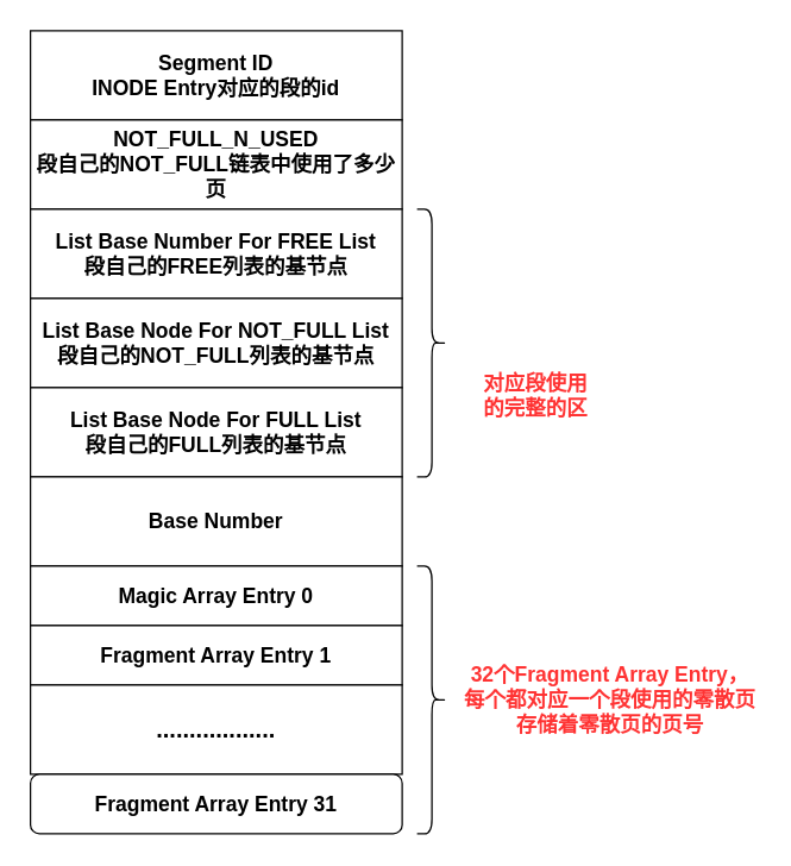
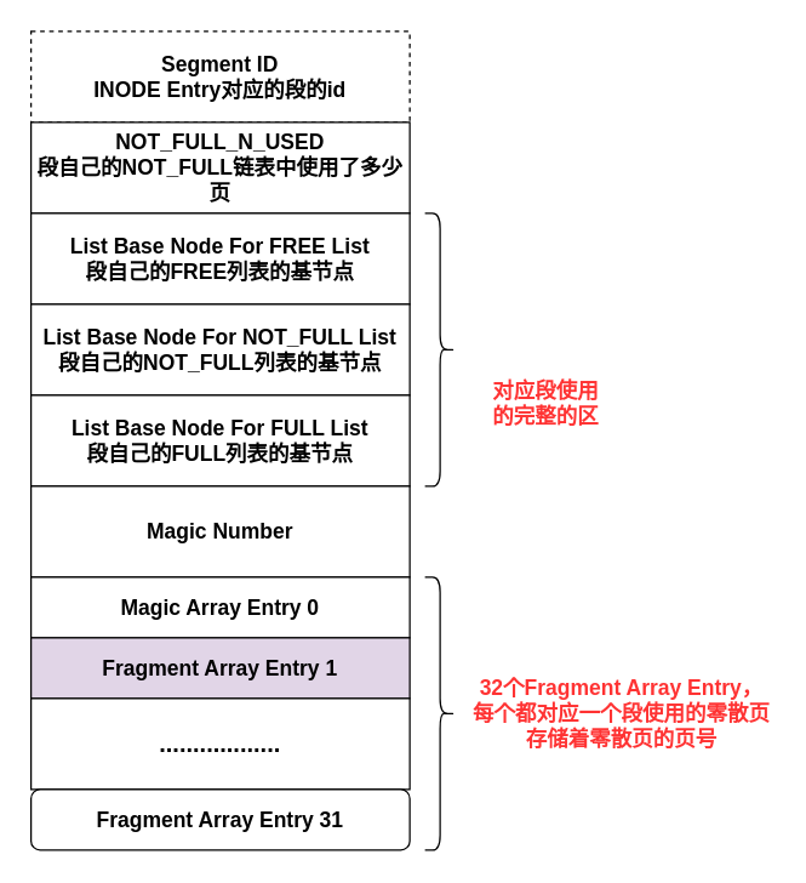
  <mxCell id="0" />
  <mxCell id="1" parent="0" />
- <mxCell id="2" value="&lt;b&gt;&lt;font style=&quot;font-size: 14px&quot;&gt;Segment ID&lt;br&gt;INODE Entry对应的段的id&lt;br&gt;&lt;/font&gt;&lt;/b&gt;" style="rounded=0;whiteSpace=wrap;html=1;" vertex="1" parent="1"><mxGeometry x="20" y="20" width="250" height="60" as="geometry" /></mxCell>
+ <mxCell id="2" value="&lt;b&gt;&lt;font style=&quot;font-size: 14px&quot;&gt;Segment ID&lt;br&gt;INODE Entry对应的段的id&lt;br&gt;&lt;/font&gt;&lt;/b&gt;" style="rounded=0;whiteSpace=wrap;html=1;dashed=1;" vertex="1" parent="1"><mxGeometry x="20" y="20" width="250" height="60" as="geometry" /></mxCell>
  <mxCell id="3" value="&lt;b&gt;&lt;font style=&quot;font-size: 14px&quot;&gt;NOT_FULL_N_USED&lt;br&gt;段自己的NOT_FULL链表中使用了多少页&lt;br&gt;&lt;/font&gt;&lt;/b&gt;" style="rounded=0;whiteSpace=wrap;html=1;" vertex="1" parent="1"><mxGeometry x="20" y="80" width="250" height="60" as="geometry" /></mxCell>
- <mxCell id="4" value="&lt;b&gt;&lt;font style=&quot;font-size: 14px&quot;&gt;List Base Number For FREE List&lt;br&gt;段自己的FREE列表的基节点&lt;br&gt;&lt;/font&gt;&lt;/b&gt;" style="rounded=0;whiteSpace=wrap;html=1;" vertex="1" parent="1"><mxGeometry x="20" y="140" width="250" height="60" as="geometry" /></mxCell>
+ <mxCell id="4" value="&lt;b&gt;&lt;font style=&quot;font-size: 14px&quot;&gt;List Base Node For FREE List&lt;br&gt;段自己的FREE列表的基节点&lt;br&gt;&lt;/font&gt;&lt;/b&gt;" style="rounded=0;whiteSpace=wrap;html=1;" vertex="1" parent="1"><mxGeometry x="20" y="140" width="250" height="60" as="geometry" /></mxCell>
  <mxCell id="5" value="&lt;b&gt;&lt;font style=&quot;font-size: 14px&quot;&gt;List Base Node For NOT_FULL List&lt;br&gt;&lt;/font&gt;&lt;/b&gt;&lt;b&gt;&lt;font style=&quot;font-size: 14px&quot;&gt;段自己的NOT_FULL列表的基节点&lt;/font&gt;&lt;/b&gt;&lt;b&gt;&lt;font style=&quot;font-size: 14px&quot;&gt;&lt;br&gt;&lt;/font&gt;&lt;/b&gt;" style="rounded=0;whiteSpace=wrap;html=1;" vertex="1" parent="1"><mxGeometry x="20" y="200" width="250" height="60" as="geometry" /></mxCell>
  <mxCell id="6" value="&lt;b&gt;&lt;font style=&quot;font-size: 14px&quot;&gt;List Base Node For FULL List&lt;br&gt;&lt;/font&gt;&lt;/b&gt;&lt;b&gt;&lt;font style=&quot;font-size: 14px&quot;&gt;段自己的FULL列表的基节点&lt;/font&gt;&lt;/b&gt;&lt;b&gt;&lt;font style=&quot;font-size: 14px&quot;&gt;&lt;br&gt;&lt;/font&gt;&lt;/b&gt;" style="rounded=0;whiteSpace=wrap;html=1;" vertex="1" parent="1"><mxGeometry x="20" y="260" width="250" height="60" as="geometry" /></mxCell>
- <mxCell id="7" value="&lt;b&gt;&lt;font style=&quot;font-size: 14px&quot;&gt;Base Number&lt;/font&gt;&lt;/b&gt;" style="rounded=0;whiteSpace=wrap;html=1;" vertex="1" parent="1"><mxGeometry x="20" y="320" width="250" height="60" as="geometry" /></mxCell>
+ <mxCell id="7" value="&lt;b&gt;&lt;font style=&quot;font-size: 14px&quot;&gt;Magic Number&lt;/font&gt;&lt;/b&gt;" style="rounded=0;whiteSpace=wrap;html=1;" vertex="1" parent="1"><mxGeometry x="20" y="320" width="250" height="60" as="geometry" /></mxCell>
  <mxCell id="8" value="&lt;b&gt;&lt;font style=&quot;font-size: 14px&quot;&gt;Magic Array Entry 0&lt;/font&gt;&lt;/b&gt;" style="rounded=0;whiteSpace=wrap;html=1;" vertex="1" parent="1"><mxGeometry x="20" y="380" width="250" height="40" as="geometry" /></mxCell>
- <mxCell id="9" value="&lt;b&gt;&lt;font style=&quot;font-size: 14px&quot;&gt;Fragment Array Entry 1&lt;/font&gt;&lt;/b&gt;" style="rounded=0;whiteSpace=wrap;html=1;" vertex="1" parent="1"><mxGeometry x="20" y="420" width="250" height="40" as="geometry" /></mxCell>
+ <mxCell id="9" value="&lt;b&gt;&lt;font style=&quot;font-size: 14px&quot;&gt;Fragment Array Entry 1&lt;/font&gt;&lt;/b&gt;" style="rounded=0;whiteSpace=wrap;html=1;fillColor=#e1d5e7;" vertex="1" parent="1"><mxGeometry x="20" y="420" width="250" height="40" as="geometry" /></mxCell>
  <mxCell id="10" value="&lt;b&gt;&lt;font style=&quot;font-size: 16px&quot;&gt;..................&lt;/font&gt;&lt;/b&gt;" style="rounded=0;whiteSpace=wrap;html=1;" vertex="1" parent="1"><mxGeometry x="20" y="460" width="250" height="60" as="geometry" /></mxCell>
  <mxCell id="11" value="&lt;b&gt;&lt;font style=&quot;font-size: 14px&quot;&gt;Fragment Array Entry 31&lt;/font&gt;&lt;/b&gt;" style="whiteSpace=wrap;html=1;rounded=1;" vertex="1" parent="1"><mxGeometry x="20" y="520" width="250" height="40" as="geometry" /></mxCell>
  <mxCell id="12" value="" style="shape=curlyBracket;whiteSpace=wrap;html=1;rounded=1;flipH=1;" vertex="1" parent="1"><mxGeometry x="280" y="140" width="20" height="180" as="geometry" /></mxCell>
  <mxCell id="13" value="&lt;b&gt;&lt;font style=&quot;font-size: 14px&quot; color=&quot;#ff3333&quot;&gt;对应段使用的完整的区&lt;/font&gt;&lt;/b&gt;" style="text;html=1;strokeColor=none;fillColor=none;align=center;verticalAlign=middle;whiteSpace=wrap;rounded=0;" vertex="1" parent="1"><mxGeometry x="320" y="255" width="80" height="20" as="geometry" /></mxCell>
  <mxCell id="14" value="" style="shape=curlyBracket;whiteSpace=wrap;html=1;rounded=1;flipH=1;" vertex="1" parent="1"><mxGeometry x="280" y="380" width="20" height="180" as="geometry" /></mxCell>
  <mxCell id="15" value="&lt;b&gt;&lt;font style=&quot;font-size: 14px&quot; color=&quot;#ff3333&quot;&gt;32个Fragment Array Entry，每个都对应一个段使用的零散页&lt;br&gt;存储着零散页的页号&lt;br&gt;&lt;/font&gt;&lt;/b&gt;" style="text;html=1;strokeColor=none;fillColor=none;align=center;verticalAlign=middle;whiteSpace=wrap;rounded=0;" vertex="1" parent="1"><mxGeometry x="310" y="460" width="200" height="20" as="geometry" /></mxCell>
